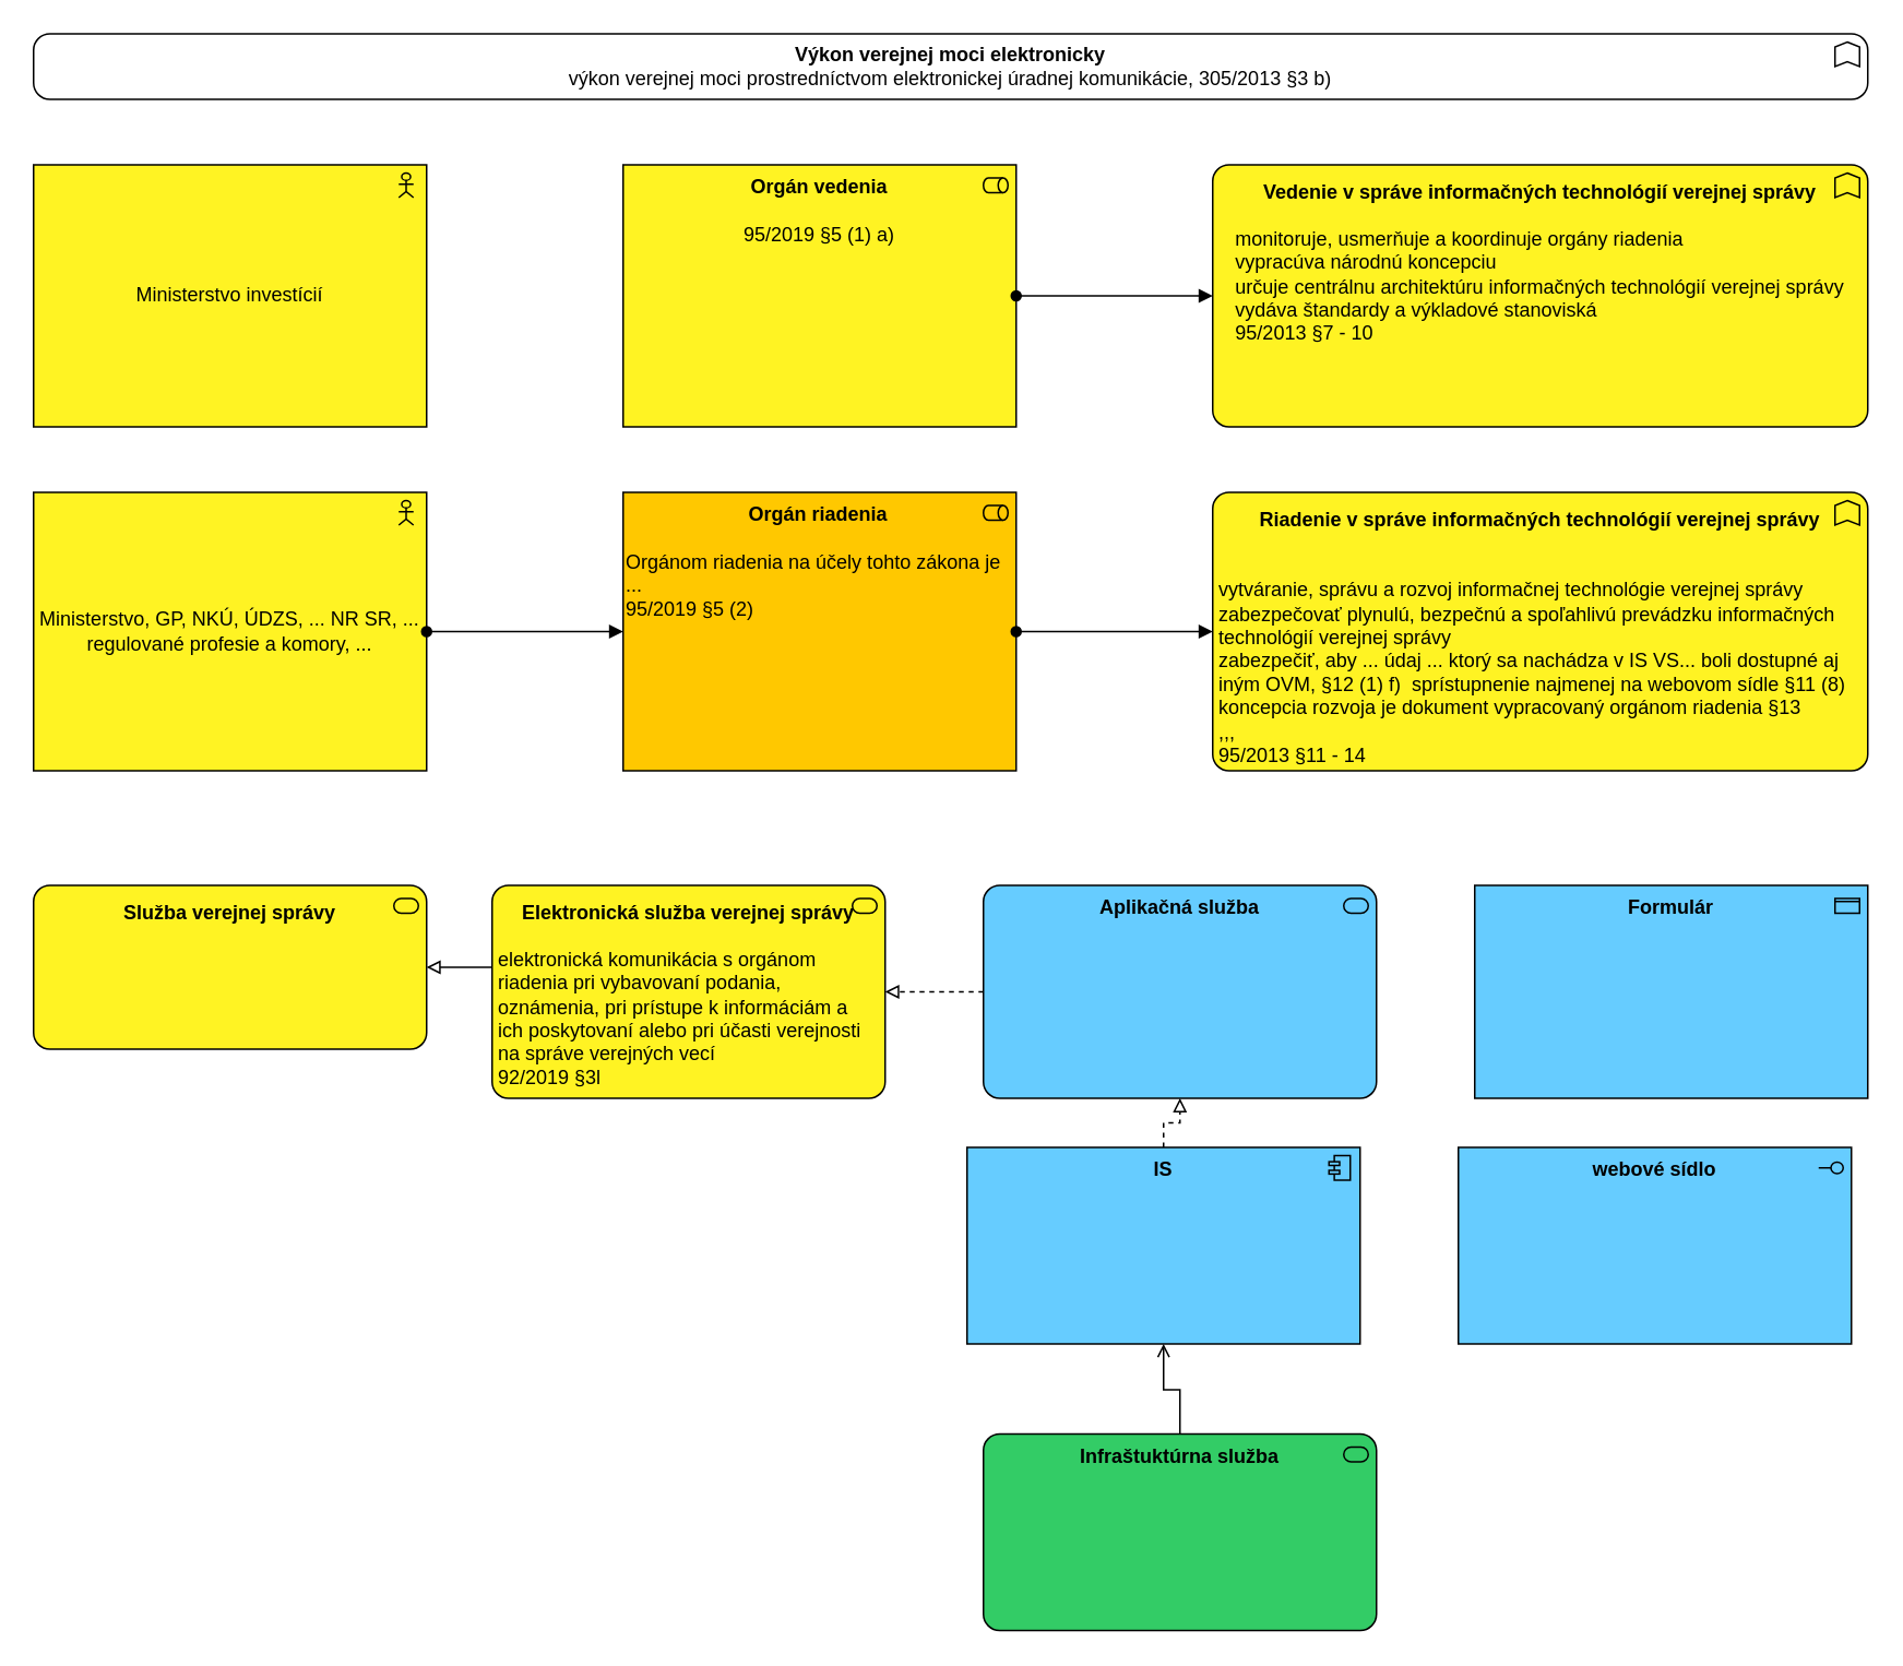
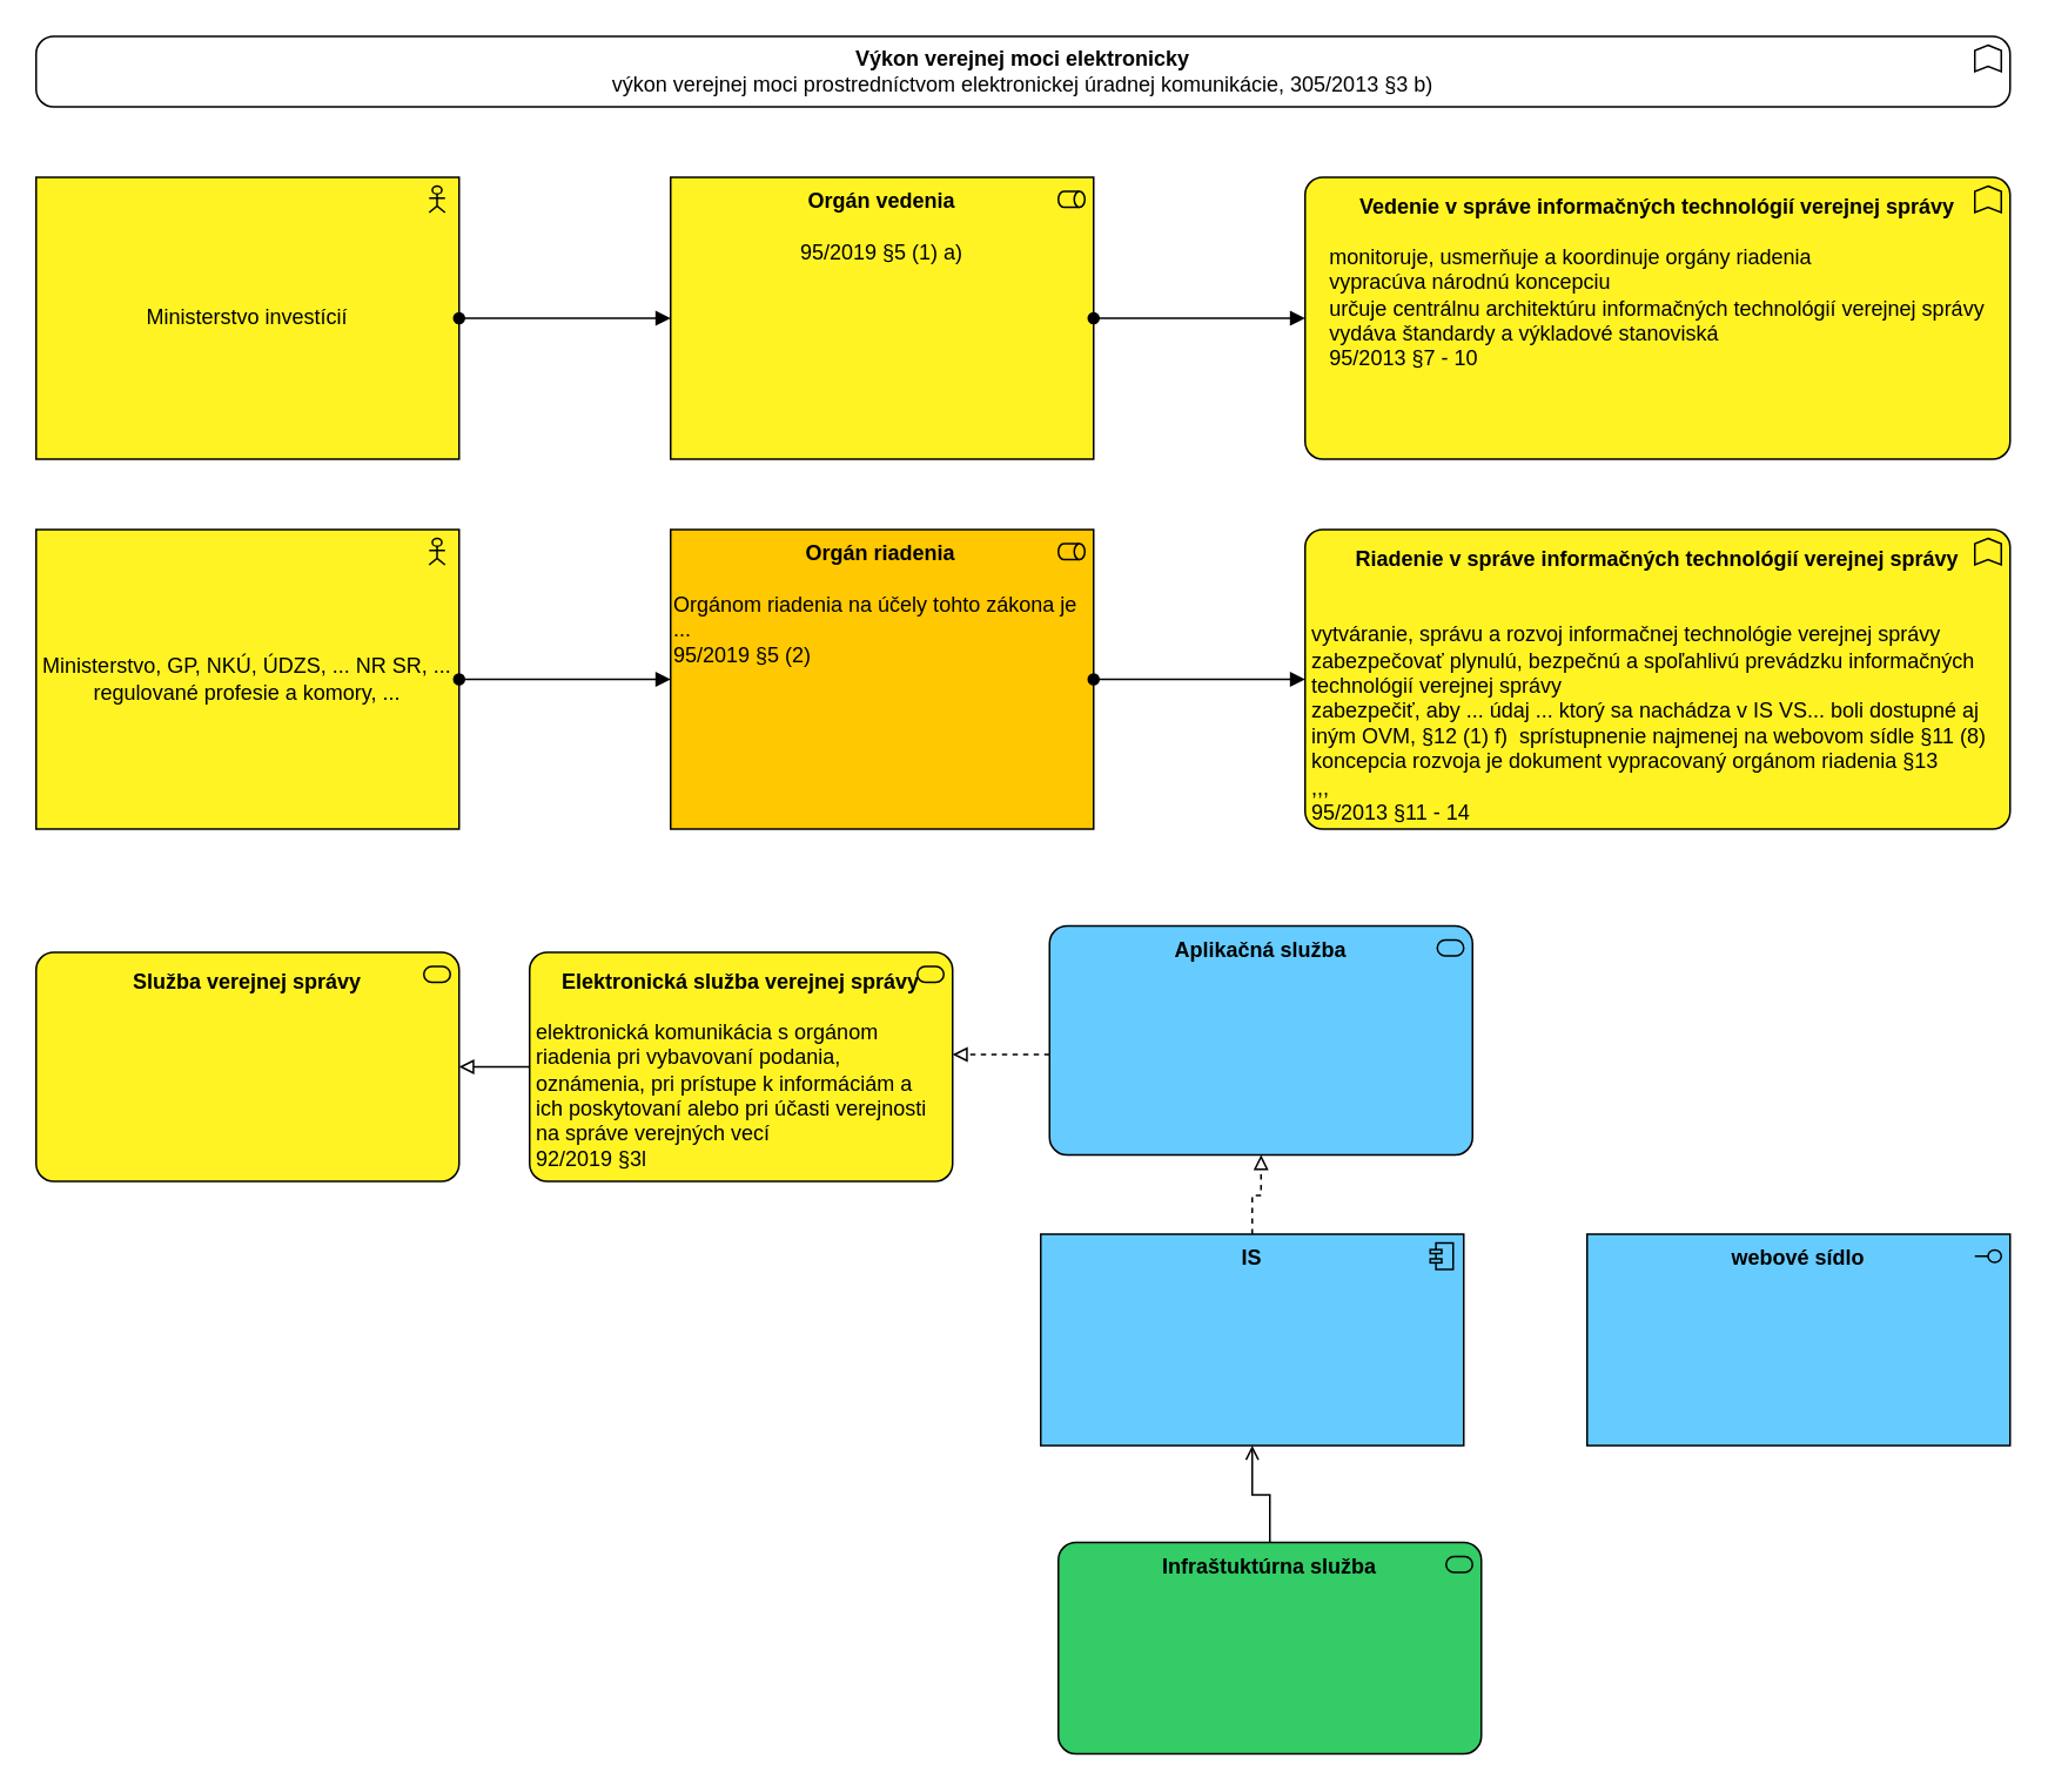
  <mxCell id="0" />
  <mxCell id="1" parent="0" />
  <mxCell id="2" value="&lt;span style=&quot;text-align: justify;&quot;&gt;Ministerstvo investícií&lt;/span&gt;" style="html=1;outlineConnect=0;whiteSpace=wrap;fillColor=#FFF323;shape=mxgraph.archimate3.application;appType=actor;archiType=square;strokeColor=#000000;" parent="1" vertex="1"><mxGeometry x="20" y="100" width="240" height="160" as="geometry" /></mxCell>
  <mxCell id="3" value="&lt;b&gt;Orgán vedenia&lt;/b&gt;&lt;div&gt;&lt;br&gt;&lt;div&gt;95/2019 §5 (1) a)&lt;/div&gt;&lt;/div&gt;" style="html=1;outlineConnect=0;whiteSpace=wrap;fillColor=#FFF323;shape=mxgraph.archimate3.application;appType=role;archiType=square;strokeColor=#000000;align=center;verticalAlign=top;fontFamily=Helvetica;fontSize=12;" parent="1" vertex="1"><mxGeometry x="380" y="100" width="240" height="160" as="geometry" /></mxCell>
+ <mxCell id="4" value="" style="endArrow=block;html=1;endFill=1;startArrow=oval;startFill=1;edgeStyle=elbowEdgeStyle;elbow=vertical;rounded=0;" parent="1" source="2" target="3" edge="1"><mxGeometry width="160" relative="1" as="geometry"><mxPoint x="210" y="0" as="sourcePoint" /><mxPoint x="370" y="0" as="targetPoint" /></mxGeometry></mxCell>
  <mxCell id="5" value="&lt;b&gt;Vedenie v správe informačných technológií verejnej správy&lt;/b&gt;&lt;div style=&quot;text-align: left;&quot;&gt;&lt;br&gt;&lt;/div&gt;&lt;div style=&quot;text-align: left;&quot;&gt;monitoruje,&amp;nbsp;&lt;span style=&quot;background-color: transparent; color: light-dark(rgb(0, 0, 0), rgb(255, 255, 255));&quot;&gt;usmerňuje a koordinuje orgány riadenia&lt;/span&gt;&lt;/div&gt;&lt;div style=&quot;text-align: left;&quot;&gt;vypracúva národnú koncepciu&lt;/div&gt;&lt;div style=&quot;text-align: left;&quot;&gt;&lt;span style=&quot;background-color: transparent; color: light-dark(rgb(0, 0, 0), rgb(255, 255, 255));&quot;&gt;určuje centrálnu architektúru informačných technológií verejnej správy&lt;/span&gt;&lt;/div&gt;&lt;div style=&quot;text-align: left;&quot;&gt;vydáva štandardy a výkladové stanoviská&lt;/div&gt;&lt;div style=&quot;text-align: left;&quot;&gt;&lt;span style=&quot;background-color: transparent; color: light-dark(rgb(0, 0, 0), rgb(255, 255, 255));&quot;&gt;95/2013 §7 - 10&lt;/span&gt;&lt;/div&gt;&lt;div style=&quot;text-align: left;&quot;&gt;&lt;br&gt;&lt;/div&gt;" style="html=1;outlineConnect=0;whiteSpace=wrap;fillColor=#FFF323;shape=mxgraph.archimate3.application;appType=func;archiType=rounded;strokeColor=#000000;verticalAlign=top;spacing=5;" parent="1" vertex="1"><mxGeometry x="740" y="100" width="400" height="160" as="geometry" /></mxCell>
  <mxCell id="6" value="" style="endArrow=block;html=1;endFill=1;startArrow=oval;startFill=1;edgeStyle=elbowEdgeStyle;elbow=vertical;rounded=0;" parent="1" source="3" target="5" edge="1"><mxGeometry width="160" relative="1" as="geometry"><mxPoint x="700" y="100" as="sourcePoint" /><mxPoint x="860" y="100" as="targetPoint" /></mxGeometry></mxCell>
  <mxCell id="7" value="&lt;div style=&quot;text-align: center;&quot;&gt;&lt;b style=&quot;background-color: transparent; color: light-dark(rgb(0, 0, 0), rgb(255, 255, 255));&quot;&gt;Orgán riadenia&amp;nbsp;&lt;/b&gt;&lt;/div&gt;&lt;div style=&quot;text-align: center;&quot;&gt;&lt;span style=&quot;background-color: transparent; color: light-dark(rgb(0, 0, 0), rgb(255, 255, 255));&quot;&gt;&lt;br&gt;&lt;/span&gt;&lt;/div&gt;&lt;div style=&quot;&quot;&gt;&lt;span style=&quot;background-color: transparent;&quot;&gt;Orgánom riadenia na účely tohto zákona je ...&lt;/span&gt;&lt;/div&gt;&lt;div style=&quot;&quot;&gt;&lt;span style=&quot;background-color: transparent; color: light-dark(rgb(0, 0, 0), rgb(255, 255, 255));&quot;&gt;95/2019 §5 (2)&lt;/span&gt;&lt;/div&gt;" style="html=1;outlineConnect=0;whiteSpace=wrap;fillColor=#FFC800;shape=mxgraph.archimate3.application;appType=role;archiType=square;strokeColor=#000000;align=left;verticalAlign=top;fontFamily=Helvetica;fontSize=12;" parent="1" vertex="1"><mxGeometry x="380" y="300" width="240" height="170" as="geometry" /></mxCell>
  <mxCell id="8" value="&lt;span style=&quot;text-align: justify;&quot;&gt;Ministerstvo, GP, NKÚ, ÚDZS, ... NR SR, ... regulované profesie a komory, ...&lt;/span&gt;" style="html=1;outlineConnect=0;whiteSpace=wrap;fillColor=#FFF323;shape=mxgraph.archimate3.application;appType=actor;archiType=square;strokeColor=#000000;" parent="1" vertex="1"><mxGeometry x="20" y="300" width="240" height="170" as="geometry" /></mxCell>
  <mxCell id="9" value="" style="endArrow=block;html=1;endFill=1;startArrow=oval;startFill=1;edgeStyle=elbowEdgeStyle;elbow=vertical;rounded=0;" parent="1" source="8" target="7" edge="1"><mxGeometry width="160" relative="1" as="geometry"><mxPoint x="-1290" y="-190" as="sourcePoint" /><mxPoint x="-1130" y="-190" as="targetPoint" /></mxGeometry></mxCell>
  <mxCell id="10" value="&lt;b&gt;Riadenie v správe informačných technológií verejnej správy&lt;/b&gt;&lt;div style=&quot;text-align: left;&quot;&gt;&lt;br&gt;&lt;/div&gt;&lt;div style=&quot;text-align: left;&quot;&gt;&lt;br&gt;&lt;/div&gt;&lt;div style=&quot;text-align: left;&quot;&gt;vytváranie, správu a rozvoj informačnej technológie verejnej správy&amp;nbsp;&lt;/div&gt;&lt;div style=&quot;text-align: left;&quot;&gt;zabezpečovať plynulú, bezpečnú a spoľahlivú prevádzku informačných technológií verejnej správy&lt;/div&gt;&lt;div style=&quot;text-align: left;&quot;&gt;&lt;span style=&quot;background-color: transparent; color: light-dark(rgb(0, 0, 0), rgb(255, 255, 255));&quot;&gt;zabezpečiť, aby ... údaj ... ktorý sa nachádza v IS VS... boli dostupné aj iným OVM&lt;/span&gt;&lt;span style=&quot;background-color: transparent; color: light-dark(rgb(0, 0, 0), rgb(255, 255, 255));&quot;&gt;,&amp;nbsp;&lt;/span&gt;&lt;span style=&quot;background-color: transparent; color: light-dark(rgb(0, 0, 0), rgb(255, 255, 255));&quot;&gt;§12 (1) f)&amp;nbsp;&amp;nbsp;&lt;/span&gt;&lt;span style=&quot;background-color: transparent; color: light-dark(rgb(0, 0, 0), rgb(255, 255, 255));&quot;&gt;sprístupnenie najmenej na webovom sídle §11 (8)&lt;/span&gt;&lt;/div&gt;&lt;div style=&quot;text-align: left;&quot;&gt;&lt;span style=&quot;background-color: transparent;&quot;&gt;koncepcia rozvoja je dokument vypracovaný orgánom riadenia §13&lt;/span&gt;&lt;/div&gt;&lt;div style=&quot;text-align: left;&quot;&gt;&lt;span style=&quot;background-color: transparent;&quot;&gt;,,,&lt;/span&gt;&lt;/div&gt;&lt;div style=&quot;text-align: left;&quot;&gt;&lt;span style=&quot;background-color: transparent; color: light-dark(rgb(0, 0, 0), rgb(255, 255, 255));&quot;&gt;95/2013 §11 - 14&lt;/span&gt;&lt;/div&gt;&lt;div style=&quot;text-align: left;&quot;&gt;&lt;br&gt;&lt;/div&gt;" style="html=1;outlineConnect=0;whiteSpace=wrap;fillColor=#FFF323;shape=mxgraph.archimate3.application;appType=func;archiType=rounded;strokeColor=#000000;verticalAlign=top;spacing=5;" parent="1" vertex="1"><mxGeometry x="740" y="300" width="400" height="170" as="geometry" /></mxCell>
  <mxCell id="11" value="" style="endArrow=block;html=1;endFill=1;startArrow=oval;startFill=1;edgeStyle=elbowEdgeStyle;elbow=vertical;rounded=0;" parent="1" source="7" target="10" edge="1"><mxGeometry width="160" relative="1" as="geometry"><mxPoint x="630" y="170" as="sourcePoint" /><mxPoint x="750" y="170" as="targetPoint" /></mxGeometry></mxCell>
- <mxCell id="12" value="Formulár" style="html=1;outlineConnect=0;whiteSpace=wrap;fillColor=#66CCFF;shape=mxgraph.archimate3.application;appType=passive;archiType=square;strokeColor=#000000;verticalAlign=top;fontStyle=1" parent="1" vertex="1"><mxGeometry x="900" y="540" width="240" height="130" as="geometry" /></mxCell>
- <mxCell id="13" value="Aplikačná služba&lt;div&gt;&lt;br&gt;&lt;/div&gt;&lt;div&gt;&lt;br&gt;&lt;/div&gt;" style="html=1;outlineConnect=0;whiteSpace=wrap;fillColor=#66CCFF;shape=mxgraph.archimate3.application;appType=serv;archiType=rounded;strokeColor=#000000;fontStyle=1;container=0;verticalAlign=top;" parent="1" vertex="1"><mxGeometry x="600" y="540" width="240" height="130" as="geometry" /></mxCell>
+ <mxCell id="13" value="Aplikačná služba&lt;div&gt;&lt;br&gt;&lt;/div&gt;&lt;div&gt;&lt;br&gt;&lt;/div&gt;" style="html=1;outlineConnect=0;whiteSpace=wrap;fillColor=#66CCFF;shape=mxgraph.archimate3.application;appType=serv;archiType=rounded;strokeColor=#000000;fontStyle=1;container=0;verticalAlign=top;" parent="1" vertex="1"><mxGeometry x="595" y="525" width="240" height="130" as="geometry" /></mxCell>
  <mxCell id="14" value="IS" style="html=1;outlineConnect=0;whiteSpace=wrap;fillColor=#66CCFF;shape=mxgraph.archimate3.application;appType=comp;archiType=square;strokeColor=#000000;verticalAlign=top;fontStyle=1" parent="1" vertex="1"><mxGeometry x="590" y="700" width="240" height="120" as="geometry" /></mxCell>
  <mxCell id="15" value="Infraštuktúrna služba" style="html=1;outlineConnect=0;whiteSpace=wrap;fillColor=#33CC66;shape=mxgraph.archimate3.application;appType=serv;archiType=rounded;strokeColor=#000000;verticalAlign=top;fontStyle=1" parent="1" vertex="1"><mxGeometry x="600" y="875" width="240" height="120" as="geometry" /></mxCell>
  <mxCell id="16" value="" style="edgeStyle=elbowEdgeStyle;html=1;endArrow=block;elbow=vertical;endFill=0;dashed=1;rounded=0;" parent="1" source="14" target="13" edge="1"><mxGeometry width="160" relative="1" as="geometry"><mxPoint x="480" y="990" as="sourcePoint" /><mxPoint x="640" y="990" as="targetPoint" /></mxGeometry></mxCell>
  <mxCell id="17" value="" style="edgeStyle=elbowEdgeStyle;html=1;endArrow=open;elbow=vertical;endFill=1;rounded=0;" parent="1" source="15" target="14" edge="1"><mxGeometry width="160" relative="1" as="geometry"><mxPoint x="770" y="860" as="sourcePoint" /><mxPoint x="930" y="860" as="targetPoint" /></mxGeometry></mxCell>
- <mxCell id="18" value="&lt;div&gt;&lt;b&gt;Služba verejnej správy&lt;/b&gt;&lt;/div&gt;&lt;div&gt;&lt;b&gt;&lt;br&gt;&lt;/b&gt;&lt;/div&gt;&lt;div style=&quot;text-align: left;&quot;&gt;&lt;br&gt;&lt;/div&gt;" style="html=1;outlineConnect=0;whiteSpace=wrap;fillColor=#FFF323;shape=mxgraph.archimate3.application;appType=serv;archiType=rounded;strokeColor=#000000;fontStyle=0;container=0;verticalAlign=top;spacing=5;strokeWidth=1;" parent="1" vertex="1"><mxGeometry x="20" y="540" width="240" height="100" as="geometry" /></mxCell>
- <mxCell id="19" value="webové sídlo" style="html=1;outlineConnect=0;whiteSpace=wrap;fillColor=#66CCFF;shape=mxgraph.archimate3.application;appType=interface;archiType=square;strokeColor=#000000;verticalAlign=top;fontStyle=1" parent="1" vertex="1"><mxGeometry x="890" y="700" width="240" height="120" as="geometry" /></mxCell>
+ <mxCell id="18" value="&lt;div&gt;&lt;b&gt;Služba verejnej správy&lt;/b&gt;&lt;/div&gt;&lt;div&gt;&lt;b&gt;&lt;br&gt;&lt;/b&gt;&lt;/div&gt;&lt;div style=&quot;text-align: left;&quot;&gt;&lt;br&gt;&lt;/div&gt;" style="html=1;outlineConnect=0;whiteSpace=wrap;fillColor=#FFF323;shape=mxgraph.archimate3.application;appType=serv;archiType=rounded;strokeColor=#000000;fontStyle=0;container=0;verticalAlign=top;spacing=5;strokeWidth=1;" parent="1" vertex="1"><mxGeometry x="20" y="540" width="240" height="130" as="geometry" /></mxCell>
+ <mxCell id="19" value="webové sídlo" style="html=1;outlineConnect=0;whiteSpace=wrap;fillColor=#66CCFF;shape=mxgraph.archimate3.application;appType=interface;archiType=square;strokeColor=#000000;verticalAlign=top;fontStyle=1" parent="1" vertex="1"><mxGeometry x="900" y="700" width="240" height="120" as="geometry" /></mxCell>
  <mxCell id="20" value="" style="edgeStyle=elbowEdgeStyle;html=1;endArrow=block;elbow=vertical;endFill=0;dashed=1;rounded=0;" parent="1" source="13" target="21" edge="1"><mxGeometry width="160" relative="1" as="geometry"><mxPoint x="160" y="840" as="sourcePoint" /><mxPoint x="320" y="840" as="targetPoint" /></mxGeometry></mxCell>
  <mxCell id="21" value="&lt;div&gt;&lt;b&gt;Elektronická služba verejnej správy&lt;/b&gt;&lt;/div&gt;&lt;div&gt;&lt;b&gt;&lt;br&gt;&lt;/b&gt;&lt;/div&gt;&lt;div style=&quot;text-align: left;&quot;&gt;elektronická komunikácia s orgánom riadenia pri vybavovaní podania, oznámenia, pri prístupe k informáciám a ich poskytovaní alebo pri účasti verejnosti na správe verejných vecí&lt;/div&gt;&lt;div style=&quot;text-align: left;&quot;&gt;92/2019 §3l&lt;/div&gt;" style="html=1;outlineConnect=0;whiteSpace=wrap;fillColor=#FFF323;shape=mxgraph.archimate3.application;appType=serv;archiType=rounded;strokeColor=#000000;fontStyle=0;container=0;verticalAlign=top;spacing=5;strokeWidth=1;" parent="1" vertex="1"><mxGeometry x="300" y="540" width="240" height="130" as="geometry" /></mxCell>
  <mxCell id="22" value="" style="endArrow=block;html=1;endFill=0;edgeStyle=elbowEdgeStyle;elbow=vertical;rounded=0;" parent="1" source="21" target="18" edge="1"><mxGeometry width="160" relative="1" as="geometry"><mxPoint x="-160" y="670" as="sourcePoint" /><mxPoint x="0" y="670" as="targetPoint" /></mxGeometry></mxCell>
  <mxCell id="23" value="&lt;b&gt;Výkon verejnej moci elektronicky&lt;/b&gt;&lt;div style=&quot;text-align: left;&quot;&gt;výkon verejnej moci prostredníctvom elektronickej úradnej komunikácie,&amp;nbsp;&lt;span style=&quot;background-color: transparent; color: light-dark(rgb(0, 0, 0), rgb(255, 255, 255));&quot;&gt;305/2013 §3 b)&lt;/span&gt;&lt;/div&gt;" style="html=1;outlineConnect=0;whiteSpace=wrap;fillColor=#FFFFFF;shape=mxgraph.archimate3.application;appType=func;archiType=rounded;strokeColor=#000000;verticalAlign=middle;spacing=5;" parent="1" vertex="1"><mxGeometry x="20" y="20" width="1120" height="40" as="geometry" /></mxCell>
